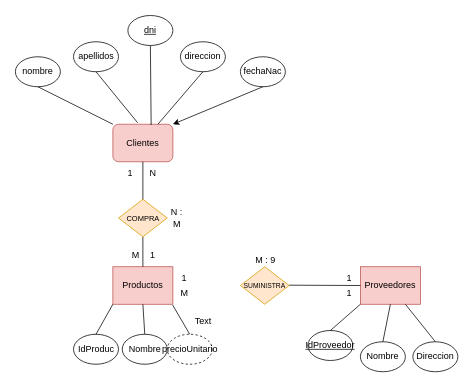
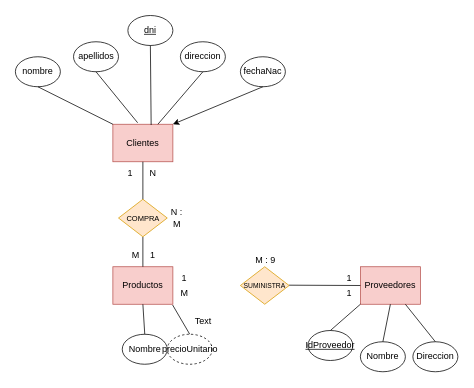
  <mxCell id="0" />
  <mxCell id="1" parent="0" />
- <mxCell id="2" value="Clientes" style="whiteSpace=wrap;html=1;fillColor=#f8cecc;strokeColor=#b85450;rounded=1;" vertex="1" parent="1"><mxGeometry x="150" y="165" width="80" height="50" as="geometry" /></mxCell>
+ <mxCell id="2" value="Clientes" style="rounded=0;whiteSpace=wrap;html=1;fillColor=#f8cecc;strokeColor=#b85450;" vertex="1" parent="1"><mxGeometry x="150" y="165" width="80" height="50" as="geometry" /></mxCell>
  <mxCell id="3" value="nombre" style="ellipse;whiteSpace=wrap;html=1;" vertex="1" parent="1"><mxGeometry x="20" y="75" width="60" height="40" as="geometry" /></mxCell>
  <mxCell id="4" value="apellidos" style="ellipse;whiteSpace=wrap;html=1;" vertex="1" parent="1"><mxGeometry x="97.5" y="55" width="60" height="40" as="geometry" /></mxCell>
  <mxCell id="5" value="&lt;u&gt;dni&lt;/u&gt;" style="ellipse;whiteSpace=wrap;html=1;" vertex="1" parent="1"><mxGeometry x="170" y="20" width="60" height="40" as="geometry" /></mxCell>
  <mxCell id="6" value="direccion" style="ellipse;whiteSpace=wrap;html=1;" vertex="1" parent="1"><mxGeometry x="240" y="55" width="60" height="40" as="geometry" /></mxCell>
  <mxCell id="7" value="fechaNac" style="ellipse;whiteSpace=wrap;html=1;" vertex="1" parent="1"><mxGeometry x="320" y="75" width="60" height="40" as="geometry" /></mxCell>
  <mxCell id="8" value="" style="endArrow=none;html=1;rounded=0;entryX=0;entryY=0;entryDx=0;entryDy=0;exitX=0.5;exitY=1;exitDx=0;exitDy=0;" edge="1" parent="1" source="3" target="2"><mxGeometry width="50" height="50" relative="1" as="geometry"><mxPoint x="30" y="105" as="sourcePoint" /><mxPoint x="180" y="175" as="targetPoint" /></mxGeometry></mxCell>
  <mxCell id="9" value="" style="endArrow=none;html=1;rounded=0;entryX=0.413;entryY=-0.04;entryDx=0;entryDy=0;exitX=0.5;exitY=1;exitDx=0;exitDy=0;entryPerimeter=0;" edge="1" parent="1" source="4" target="2"><mxGeometry width="50" height="50" relative="1" as="geometry"><mxPoint x="100" y="105" as="sourcePoint" /><mxPoint x="200" y="175" as="targetPoint" /></mxGeometry></mxCell>
  <mxCell id="10" value="" style="endArrow=none;html=1;rounded=0;exitX=0.5;exitY=1;exitDx=0;exitDy=0;entryX=0.638;entryY=0.02;entryDx=0;entryDy=0;entryPerimeter=0;" edge="1" parent="1" source="5" target="2"><mxGeometry width="50" height="50" relative="1" as="geometry"><mxPoint x="181" y="115" as="sourcePoint" /><mxPoint x="221" y="155" as="targetPoint" /></mxGeometry></mxCell>
  <mxCell id="11" value="" style="endArrow=none;html=1;rounded=0;exitX=0.5;exitY=1;exitDx=0;exitDy=0;entryX=0.75;entryY=0;entryDx=0;entryDy=0;" edge="1" parent="1" source="6" target="2"><mxGeometry width="50" height="50" relative="1" as="geometry"><mxPoint x="251" y="115" as="sourcePoint" /><mxPoint x="220" y="155" as="targetPoint" /></mxGeometry></mxCell>
  <mxCell id="12" value="" style="endArrow=classic;html=1;rounded=0;entryX=1;entryY=0;entryDx=0;entryDy=0;exitX=0.5;exitY=1;exitDx=0;exitDy=0;" edge="1" parent="1" source="7" target="2"><mxGeometry width="50" height="50" relative="1" as="geometry"><mxPoint x="321" y="115" as="sourcePoint" /><mxPoint x="364" y="183" as="targetPoint" /></mxGeometry></mxCell>
  <mxCell id="13" value="Productos" style="rounded=0;whiteSpace=wrap;html=1;fillColor=#f8cecc;strokeColor=#b85450;" vertex="1" parent="1"><mxGeometry x="150" y="355" width="80" height="50" as="geometry" /></mxCell>
  <mxCell id="14" value="Proveedores" style="rounded=0;whiteSpace=wrap;html=1;fillColor=#f8cecc;strokeColor=#b85450;" vertex="1" parent="1"><mxGeometry x="480" y="355" width="80" height="50" as="geometry" /></mxCell>
  <mxCell id="15" value="&lt;u&gt;IdProveedor&lt;/u&gt;" style="ellipse;whiteSpace=wrap;html=1;" vertex="1" parent="1"><mxGeometry x="410" y="440" width="60" height="40" as="geometry" /></mxCell>
  <mxCell id="16" value="Direccion" style="ellipse;whiteSpace=wrap;html=1;" vertex="1" parent="1"><mxGeometry x="550" y="455" width="60" height="40" as="geometry" /></mxCell>
  <mxCell id="17" value="Nombre" style="ellipse;whiteSpace=wrap;html=1;" vertex="1" parent="1"><mxGeometry x="480" y="455" width="60" height="40" as="geometry" /></mxCell>
  <mxCell id="18" value="" style="endArrow=none;html=1;rounded=0;exitX=0.5;exitY=0;exitDx=0;exitDy=0;entryX=0;entryY=1;entryDx=0;entryDy=0;" edge="1" parent="1" source="15" target="14"><mxGeometry width="50" height="50" relative="1" as="geometry"><mxPoint x="440" y="385" as="sourcePoint" /><mxPoint x="490" y="335" as="targetPoint" /></mxGeometry></mxCell>
  <mxCell id="19" value="" style="endArrow=none;html=1;rounded=0;entryX=0.5;entryY=1;entryDx=0;entryDy=0;exitX=0.5;exitY=0;exitDx=0;exitDy=0;" edge="1" parent="1" source="17" target="14"><mxGeometry width="50" height="50" relative="1" as="geometry"><mxPoint x="430" y="405" as="sourcePoint" /><mxPoint x="480" y="355" as="targetPoint" /></mxGeometry></mxCell>
  <mxCell id="20" value="" style="endArrow=none;html=1;rounded=0;entryX=0.75;entryY=1;entryDx=0;entryDy=0;exitX=0.5;exitY=0;exitDx=0;exitDy=0;" edge="1" parent="1" source="16" target="14"><mxGeometry width="50" height="50" relative="1" as="geometry"><mxPoint x="490" y="405" as="sourcePoint" /><mxPoint x="500" y="355" as="targetPoint" /></mxGeometry></mxCell>
- <mxCell id="21" value="IdProduc" style="ellipse;whiteSpace=wrap;html=1;" vertex="1" parent="1"><mxGeometry x="97.5" y="445" width="60" height="40" as="geometry" /></mxCell>
  <mxCell id="22" value="Nombre" style="ellipse;whiteSpace=wrap;html=1;" vertex="1" parent="1"><mxGeometry x="162.5" y="445" width="60" height="40" as="geometry" /></mxCell>
- <mxCell id="23" value="" style="endArrow=none;html=1;rounded=0;entryX=0;entryY=1;entryDx=0;entryDy=0;exitX=0.5;exitY=0;exitDx=0;exitDy=0;" edge="1" parent="1" source="21" target="13"><mxGeometry width="50" height="50" relative="1" as="geometry"><mxPoint x="340" y="325" as="sourcePoint" /><mxPoint x="390" y="275" as="targetPoint" /></mxGeometry></mxCell>
  <mxCell id="24" value="" style="endArrow=none;html=1;rounded=0;exitX=0.5;exitY=0;exitDx=0;exitDy=0;entryX=0.5;entryY=1;entryDx=0;entryDy=0;" edge="1" parent="1" source="22" target="13"><mxGeometry width="50" height="50" relative="1" as="geometry"><mxPoint x="165" y="385" as="sourcePoint" /><mxPoint x="200" y="335" as="targetPoint" /></mxGeometry></mxCell>
  <mxCell id="25" value="" style="endArrow=none;html=1;rounded=0;exitX=0.5;exitY=0;exitDx=0;exitDy=0;" edge="1" parent="1" source="13"><mxGeometry width="50" height="50" relative="1" as="geometry"><mxPoint x="340" y="325" as="sourcePoint" /><mxPoint x="190" y="315" as="targetPoint" /></mxGeometry></mxCell>
  <mxCell id="26" value="&lt;font style=&quot;font-size: 10px;&quot;&gt;COMPRA&lt;/font&gt;" style="rhombus;whiteSpace=wrap;html=1;fillColor=#ffe6cc;strokeColor=#d79b00;" vertex="1" parent="1"><mxGeometry x="157.5" y="265" width="65" height="50" as="geometry" /></mxCell>
  <mxCell id="27" value="" style="endArrow=none;html=1;rounded=0;entryX=0.5;entryY=1;entryDx=0;entryDy=0;exitX=0.5;exitY=0;exitDx=0;exitDy=0;" edge="1" parent="1" source="26" target="2"><mxGeometry width="50" height="50" relative="1" as="geometry"><mxPoint x="300" y="235" as="sourcePoint" /><mxPoint x="350" y="185" as="targetPoint" /></mxGeometry></mxCell>
  <mxCell id="28" value="Text" style="text;html=1;align=center;verticalAlign=middle;resizable=0;points=[];autosize=1;strokeColor=none;fillColor=none;" vertex="1" parent="1"><mxGeometry x="245" y="413" width="50" height="30" as="geometry" /></mxCell>
  <mxCell id="29" value="&lt;font style=&quot;font-size: 9px;&quot;&gt;SUMINISTRA&lt;/font&gt;" style="rhombus;whiteSpace=wrap;html=1;fillColor=#ffe6cc;strokeColor=#d79b00;" vertex="1" parent="1"><mxGeometry x="320" y="355" width="65" height="50" as="geometry" /></mxCell>
  <mxCell id="30" value="" style="endArrow=none;html=1;rounded=0;entryX=1;entryY=0.5;entryDx=0;entryDy=0;exitX=0;exitY=0.5;exitDx=0;exitDy=0;" edge="1" parent="1" source="14"><mxGeometry width="50" height="50" relative="1" as="geometry"><mxPoint x="475" y="379.58" as="sourcePoint" /><mxPoint x="385" y="379.58" as="targetPoint" /></mxGeometry></mxCell>
  <mxCell id="31" value="1" style="text;html=1;align=center;verticalAlign=middle;resizable=0;points=[];autosize=1;strokeColor=none;fillColor=none;" vertex="1" parent="1"><mxGeometry x="157.5" y="215" width="30" height="30" as="geometry" /></mxCell>
  <mxCell id="32" value="M" style="text;html=1;align=center;verticalAlign=middle;resizable=0;points=[];autosize=1;strokeColor=none;fillColor=none;" vertex="1" parent="1"><mxGeometry x="165" y="325" width="30" height="30" as="geometry" /></mxCell>
  <mxCell id="33" value="1" style="text;html=1;align=center;verticalAlign=middle;resizable=0;points=[];autosize=1;strokeColor=none;fillColor=none;" vertex="1" parent="1"><mxGeometry x="187.5" y="325" width="30" height="30" as="geometry" /></mxCell>
  <mxCell id="34" value="N" style="text;html=1;align=center;verticalAlign=middle;resizable=0;points=[];autosize=1;strokeColor=none;fillColor=none;" vertex="1" parent="1"><mxGeometry x="187.5" y="215" width="30" height="30" as="geometry" /></mxCell>
  <mxCell id="35" value="N :&lt;div&gt;M&lt;/div&gt;" style="text;html=1;align=center;verticalAlign=middle;resizable=0;points=[];autosize=1;strokeColor=none;fillColor=none;" vertex="1" parent="1"><mxGeometry x="215" y="270" width="40" height="40" as="geometry" /></mxCell>
  <mxCell id="36" value="1" style="text;html=1;align=center;verticalAlign=middle;resizable=0;points=[];autosize=1;strokeColor=none;fillColor=none;" vertex="1" parent="1"><mxGeometry x="230" y="355" width="30" height="30" as="geometry" /></mxCell>
  <mxCell id="37" value="1" style="text;html=1;align=center;verticalAlign=middle;resizable=0;points=[];autosize=1;strokeColor=none;fillColor=none;" vertex="1" parent="1"><mxGeometry x="450" y="355" width="30" height="30" as="geometry" /></mxCell>
  <mxCell id="38" value="1" style="text;html=1;align=center;verticalAlign=middle;resizable=0;points=[];autosize=1;strokeColor=none;fillColor=none;" vertex="1" parent="1"><mxGeometry x="450" y="375" width="30" height="30" as="geometry" /></mxCell>
  <mxCell id="39" value="M" style="text;html=1;align=center;verticalAlign=middle;resizable=0;points=[];autosize=1;strokeColor=none;fillColor=none;" vertex="1" parent="1"><mxGeometry x="230" y="375" width="30" height="30" as="geometry" /></mxCell>
  <mxCell id="40" value="precioUnitario" style="ellipse;whiteSpace=wrap;html=1;dashed=1;" vertex="1" parent="1"><mxGeometry x="222.5" y="445" width="60" height="40" as="geometry" /></mxCell>
  <mxCell id="41" value="" style="endArrow=none;html=1;rounded=0;exitX=0.5;exitY=0;exitDx=0;exitDy=0;entryX=-0.011;entryY=1.033;entryDx=0;entryDy=0;entryPerimeter=0;" edge="1" parent="1" source="40" target="39"><mxGeometry width="50" height="50" relative="1" as="geometry"><mxPoint x="225" y="385" as="sourcePoint" /><mxPoint x="250" y="405" as="targetPoint" /></mxGeometry></mxCell>
  <mxCell id="42" value="M : 9" style="text;html=1;align=center;verticalAlign=middle;resizable=0;points=[];autosize=1;strokeColor=none;fillColor=none;" vertex="1" parent="1"><mxGeometry x="327.5" y="332" width="50" height="30" as="geometry" /></mxCell>
